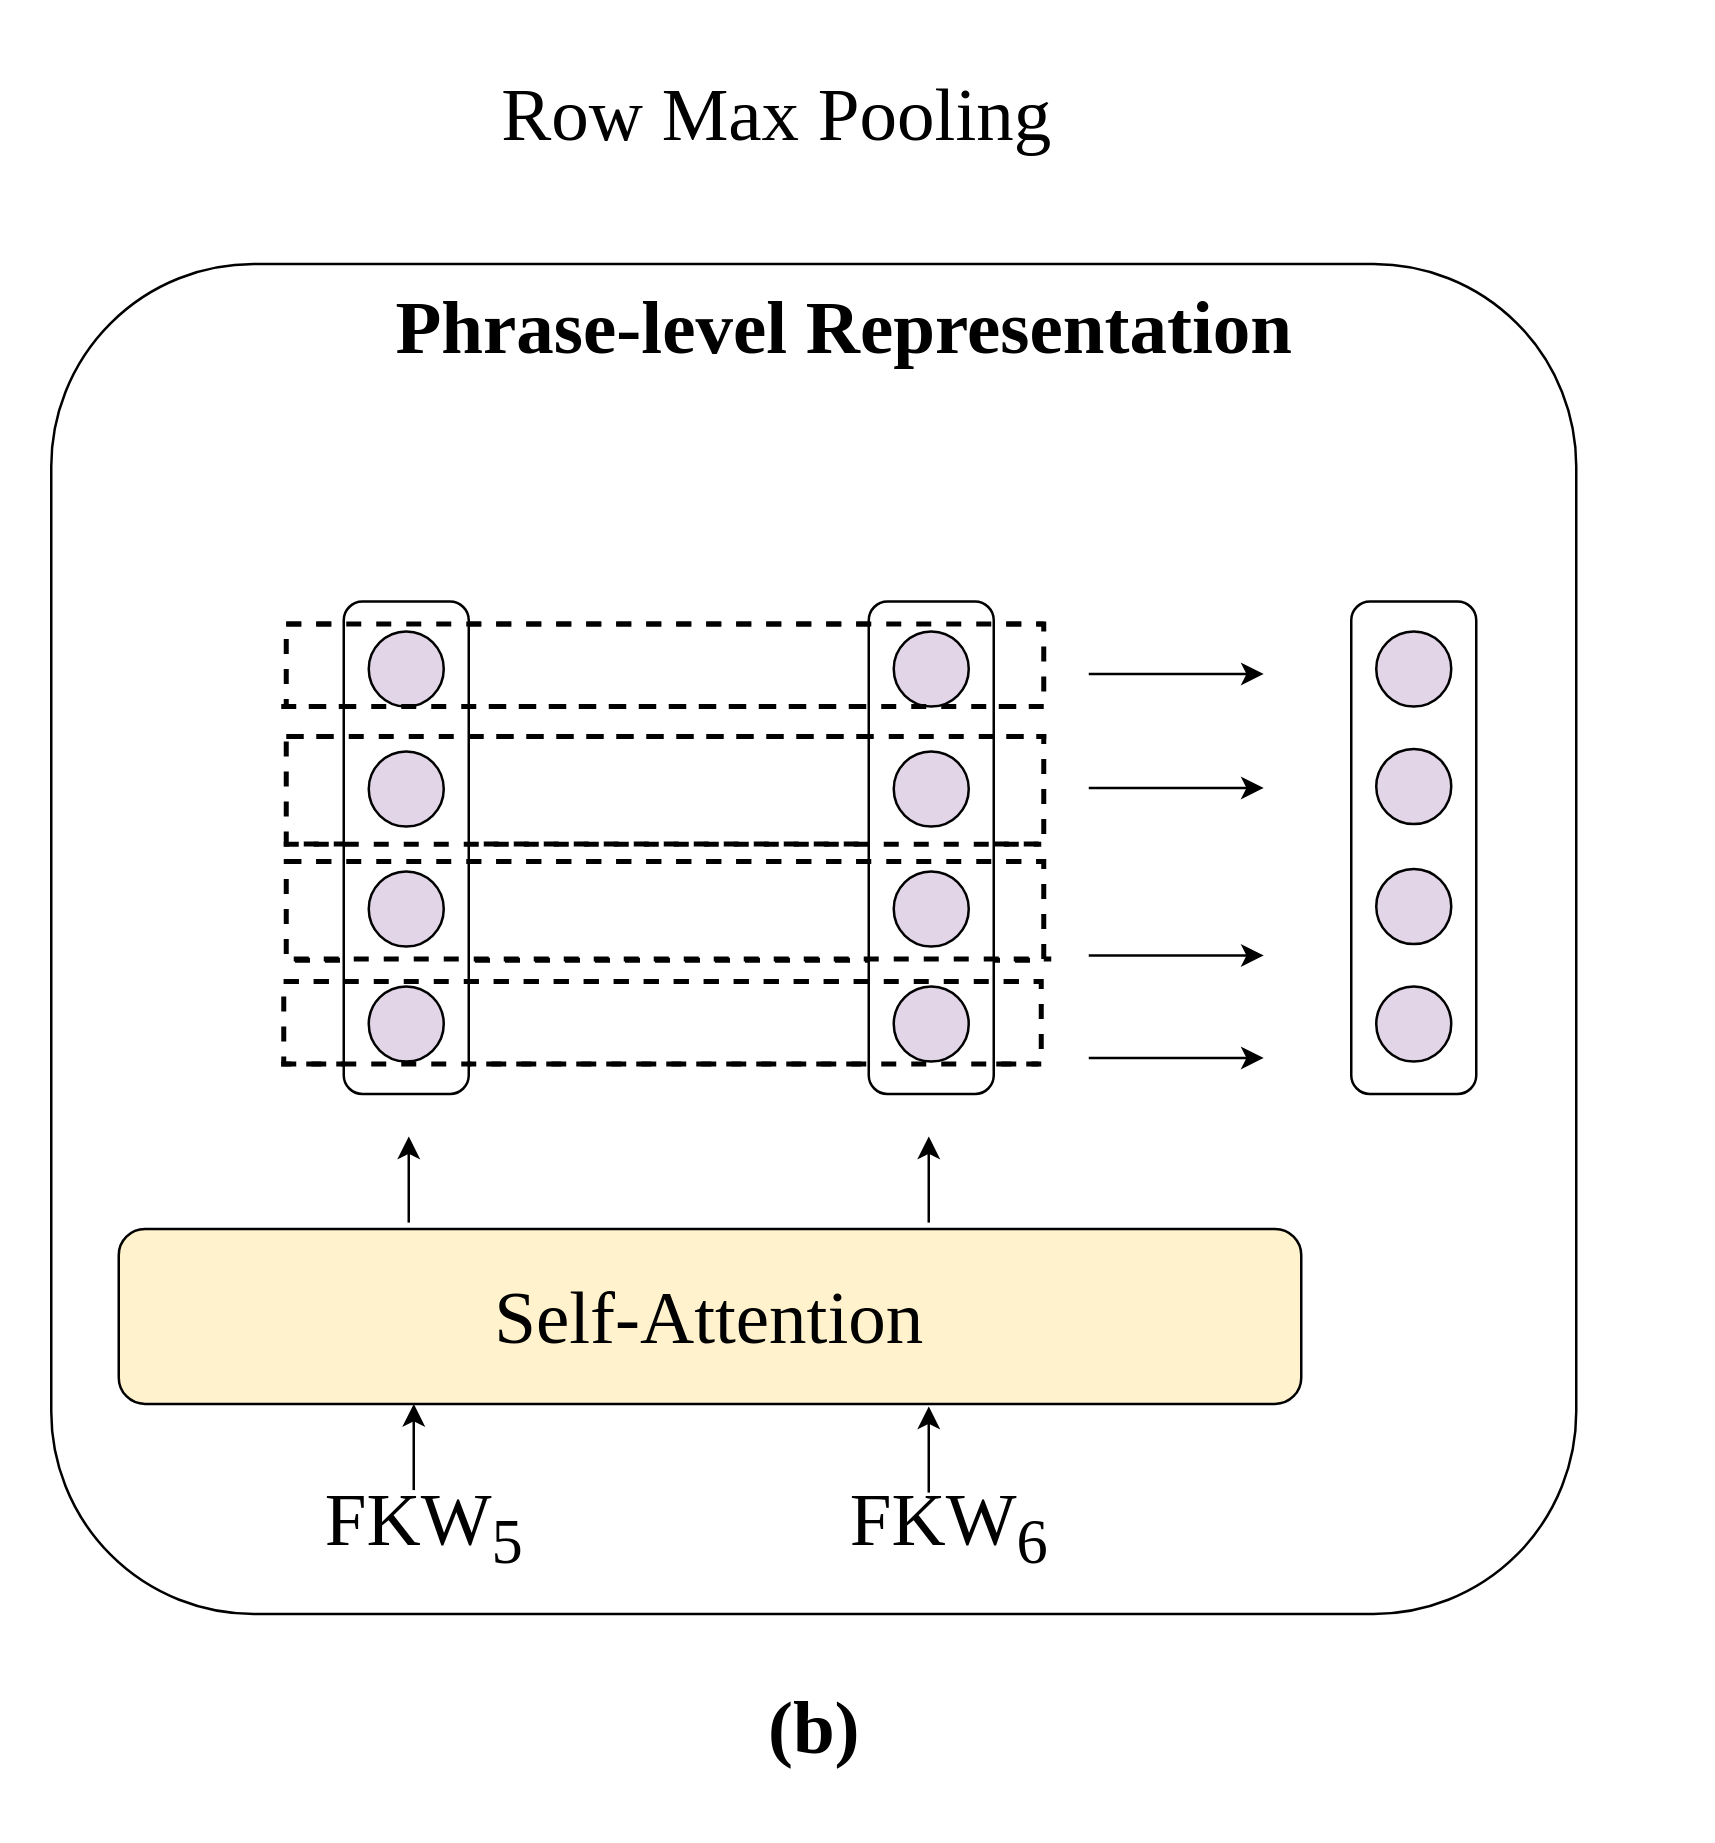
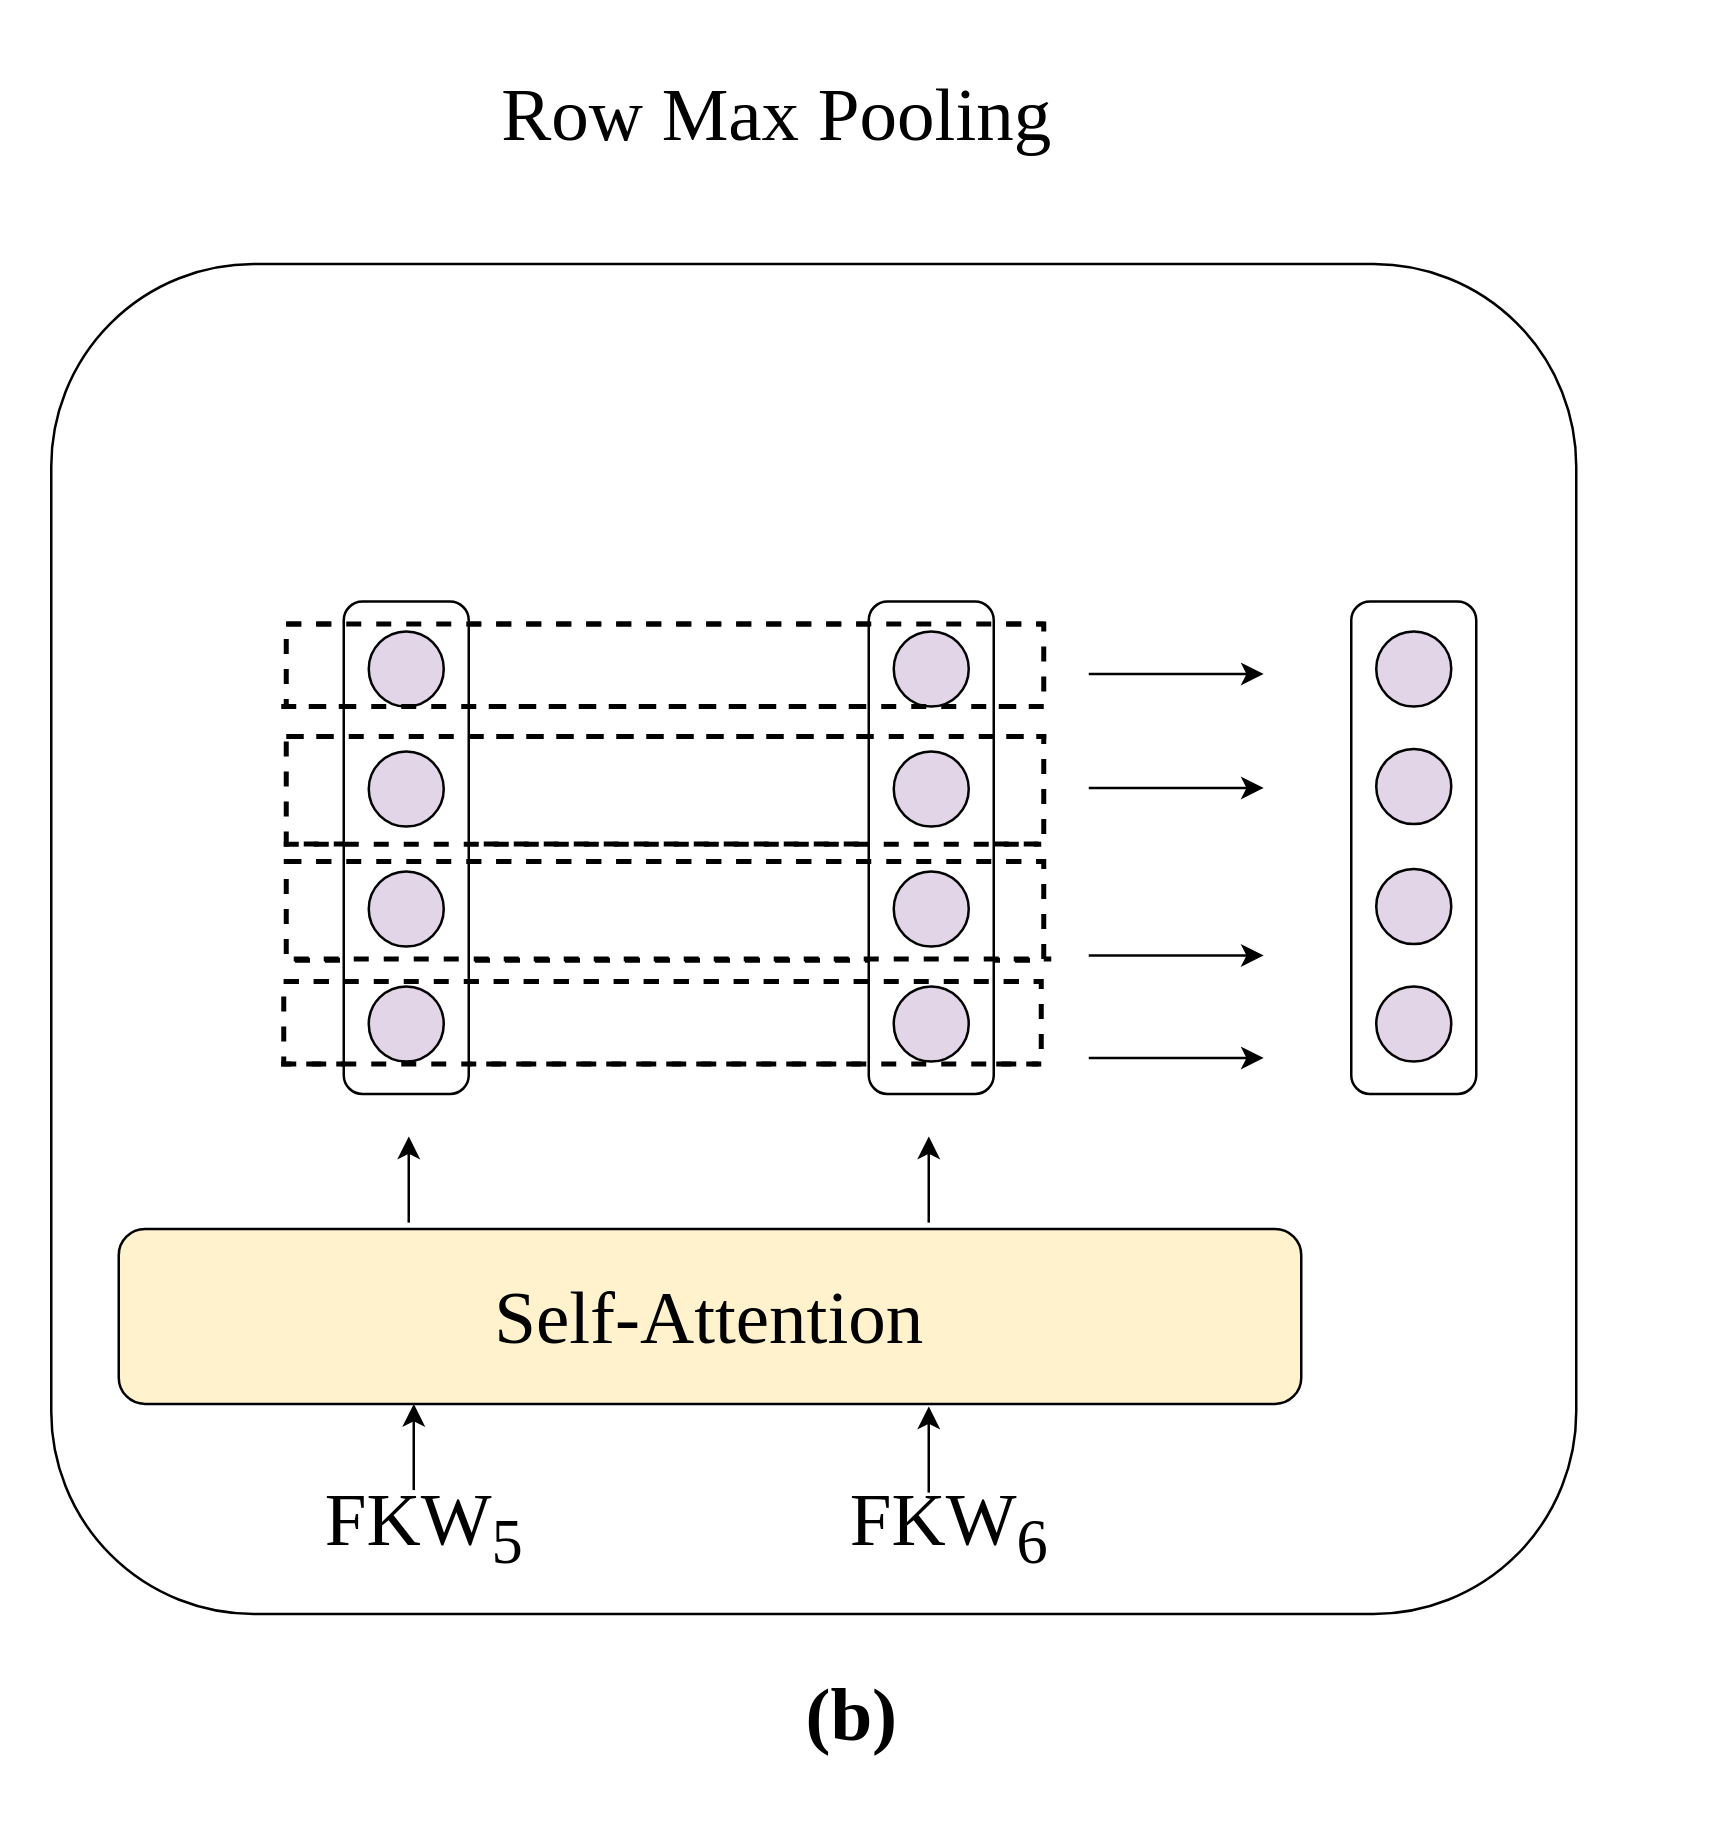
  <mxCell id="0" />
  <mxCell id="1" parent="0" />
  <mxCell id="2" value="" style="rounded=1;whiteSpace=wrap;html=1;container=0;" vertex="1" parent="1"><mxGeometry x="20" y="105" width="610" height="540" as="geometry" /></mxCell>
  <mxCell id="3" value="" style="rounded=0;whiteSpace=wrap;html=1;dashed=1;strokeWidth=2;container=0;" vertex="1" parent="1"><mxGeometry x="114" y="249" width="303" height="33" as="geometry" /></mxCell>
  <mxCell id="4" value="" style="rounded=0;whiteSpace=wrap;html=1;dashed=1;strokeWidth=2;container=0;" vertex="1" parent="1"><mxGeometry x="113" y="392" width="303" height="33" as="geometry" /></mxCell>
  <mxCell id="5" value="" style="rounded=0;whiteSpace=wrap;html=1;dashed=1;strokeWidth=2;container=0;" vertex="1" parent="1"><mxGeometry x="114" y="344" width="303" height="39.5" as="geometry" /></mxCell>
  <mxCell id="6" value="" style="rounded=0;whiteSpace=wrap;html=1;dashed=1;strokeWidth=2;container=0;" vertex="1" parent="1"><mxGeometry x="114" y="294" width="303" height="43" as="geometry" /></mxCell>
- <mxCell id="7" value="&lt;font face=&quot;Times New Roman&quot;&gt;&lt;span style=&quot;font-size: 30px;&quot;&gt;&lt;b&gt;(b)&lt;/b&gt;&lt;/span&gt;&lt;/font&gt;" style="text;html=1;align=center;verticalAlign=middle;resizable=0;points=[];autosize=1;strokeColor=none;fillColor=none;container=0;" vertex="1" parent="1"><mxGeometry x="295" y="665" width="60" height="50" as="geometry" /></mxCell>
+ <mxCell id="7" value="&lt;font face=&quot;Times New Roman&quot;&gt;&lt;span style=&quot;font-size: 30px;&quot;&gt;&lt;b&gt;(b)&lt;/b&gt;&lt;/span&gt;&lt;/font&gt;" style="text;html=1;align=center;verticalAlign=middle;resizable=0;points=[];autosize=1;strokeColor=none;fillColor=none;container=0;" vertex="1" parent="1"><mxGeometry x="310" y="660" width="60" height="50" as="geometry" /></mxCell>
  <mxCell id="8" value="&lt;font face=&quot;Times New Roman&quot; style=&quot;font-size: 30px;&quot;&gt;FKW&lt;sub&gt;5&lt;/sub&gt;&lt;/font&gt;" style="text;html=1;align=center;verticalAlign=middle;resizable=0;points=[];autosize=1;strokeColor=none;fillColor=none;container=0;" vertex="1" parent="1"><mxGeometry x="119" y="579.996" width="100" height="60" as="geometry" /></mxCell>
  <mxCell id="9" value="&lt;font style=&quot;font-size: 30px;&quot; face=&quot;Times New Roman&quot;&gt;Self-Attention&lt;/font&gt;" style="rounded=1;whiteSpace=wrap;html=1;fillColor=#fff2cc;strokeColor=#000000;container=0;" vertex="1" parent="1"><mxGeometry x="47" y="491" width="473" height="69.95" as="geometry" /></mxCell>
- <mxCell id="10" value="&lt;font style=&quot;font-size: 30px;&quot; face=&quot;Times New Roman&quot;&gt;&lt;b&gt;Phrase&lt;/b&gt;&lt;/font&gt;&lt;font face=&quot;Times New Roman&quot; style=&quot;font-size: 30px;&quot;&gt;&lt;b&gt;&lt;font style=&quot;font-size: 30px;&quot;&gt;-level&amp;nbsp;&lt;/font&gt;Representation&lt;/b&gt;&lt;/font&gt;" style="text;html=1;align=center;verticalAlign=middle;resizable=0;points=[];autosize=1;strokeColor=none;fillColor=none;container=0;" vertex="1" parent="1"><mxGeometry x="147" y="105" width="380" height="50" as="geometry" /></mxCell>
  <mxCell id="11" value="&lt;font face=&quot;Times New Roman&quot; style=&quot;font-size: 30px;&quot;&gt;FKW&lt;sub&gt;6&lt;/sub&gt;&lt;/font&gt;" style="text;html=1;align=center;verticalAlign=middle;resizable=0;points=[];autosize=1;strokeColor=none;fillColor=none;container=0;" vertex="1" parent="1"><mxGeometry x="329" y="579.996" width="100" height="60" as="geometry" /></mxCell>
  <mxCell id="12" value="&lt;font face=&quot;Times New Roman&quot; style=&quot;font-size: 30px;&quot;&gt;Row Max Pooling&lt;/font&gt;" style="text;html=1;align=center;verticalAlign=middle;resizable=0;points=[];autosize=1;strokeColor=none;fillColor=none;container=0;" vertex="1" parent="1"><mxGeometry x="190" y="20" width="240" height="50" as="geometry" /></mxCell>
  <mxCell id="13" value="" style="endArrow=classic;html=1;rounded=0;" edge="1" parent="1"><mxGeometry width="50" height="50" relative="1" as="geometry"><mxPoint x="165" y="595.44" as="sourcePoint" /><mxPoint x="165" y="560.95" as="targetPoint" /></mxGeometry></mxCell>
  <mxCell id="14" value="" style="endArrow=classic;html=1;rounded=0;" edge="1" parent="1"><mxGeometry width="50" height="50" relative="1" as="geometry"><mxPoint x="371" y="596.44" as="sourcePoint" /><mxPoint x="371" y="561.95" as="targetPoint" /></mxGeometry></mxCell>
  <mxCell id="15" value="" style="endArrow=classic;html=1;rounded=0;" edge="1" parent="1"><mxGeometry width="50" height="50" relative="1" as="geometry"><mxPoint x="371" y="488.44" as="sourcePoint" /><mxPoint x="371" y="453.95" as="targetPoint" /></mxGeometry></mxCell>
  <mxCell id="16" value="" style="endArrow=classic;html=1;rounded=0;" edge="1" parent="1"><mxGeometry width="50" height="50" relative="1" as="geometry"><mxPoint x="163" y="488.44" as="sourcePoint" /><mxPoint x="163" y="453.95" as="targetPoint" /></mxGeometry></mxCell>
  <mxCell id="17" value="" style="endArrow=classic;html=1;rounded=0;" edge="1" parent="1"><mxGeometry width="50" height="50" relative="1" as="geometry"><mxPoint x="435" y="269" as="sourcePoint" /><mxPoint x="505" y="269" as="targetPoint" /></mxGeometry></mxCell>
  <mxCell id="18" value="" style="endArrow=classic;html=1;rounded=0;" edge="1" parent="1"><mxGeometry width="50" height="50" relative="1" as="geometry"><mxPoint x="435" y="314.59" as="sourcePoint" /><mxPoint x="505" y="314.59" as="targetPoint" /></mxGeometry></mxCell>
  <mxCell id="19" value="" style="endArrow=classic;html=1;rounded=0;" edge="1" parent="1"><mxGeometry width="50" height="50" relative="1" as="geometry"><mxPoint x="435" y="381.59" as="sourcePoint" /><mxPoint x="505" y="381.59" as="targetPoint" /></mxGeometry></mxCell>
  <mxCell id="20" value="" style="endArrow=classic;html=1;rounded=0;" edge="1" parent="1"><mxGeometry width="50" height="50" relative="1" as="geometry"><mxPoint x="435" y="422.59" as="sourcePoint" /><mxPoint x="505" y="422.59" as="targetPoint" /></mxGeometry></mxCell>
  <mxCell id="21" value="" style="group" vertex="1" connectable="0" parent="1"><mxGeometry x="137" y="240" width="50" height="197" as="geometry" /></mxCell>
  <mxCell id="22" value="" style="rounded=1;whiteSpace=wrap;html=1;direction=west;rotation=90;container=0;" vertex="1" parent="21"><mxGeometry x="-73.5" y="73.5" width="197" height="50" as="geometry" /></mxCell>
  <mxCell id="23" value="" style="ellipse;whiteSpace=wrap;html=1;aspect=fixed;fillColor=#e1d5e7;direction=west;container=0;" vertex="1" parent="21"><mxGeometry x="10" y="12" width="30" height="30" as="geometry" /></mxCell>
  <mxCell id="24" value="" style="ellipse;whiteSpace=wrap;html=1;aspect=fixed;fillColor=#e1d5e7;direction=west;container=0;" vertex="1" parent="21"><mxGeometry x="10" y="60" width="30" height="30" as="geometry" /></mxCell>
  <mxCell id="25" value="" style="ellipse;whiteSpace=wrap;html=1;aspect=fixed;fillColor=#e1d5e7;direction=west;container=0;" vertex="1" parent="21"><mxGeometry x="10" y="108" width="30" height="30" as="geometry" /></mxCell>
  <mxCell id="26" value="" style="ellipse;whiteSpace=wrap;html=1;aspect=fixed;fillColor=#e1d5e7;direction=west;container=0;" vertex="1" parent="21"><mxGeometry x="10" y="154" width="30" height="30" as="geometry" /></mxCell>
  <mxCell id="27" value="" style="group" vertex="1" connectable="0" parent="1"><mxGeometry x="540" y="240" width="50" height="197" as="geometry" /></mxCell>
  <mxCell id="28" value="" style="rounded=1;whiteSpace=wrap;html=1;direction=west;rotation=90;container=0;" vertex="1" parent="27"><mxGeometry x="-73.5" y="73.5" width="197" height="50" as="geometry" /></mxCell>
  <mxCell id="29" value="" style="ellipse;whiteSpace=wrap;html=1;aspect=fixed;fillColor=#e1d5e7;direction=west;container=0;" vertex="1" parent="27"><mxGeometry x="10" y="12" width="30" height="30" as="geometry" /></mxCell>
  <mxCell id="30" value="" style="ellipse;whiteSpace=wrap;html=1;aspect=fixed;fillColor=#e1d5e7;direction=west;container=0;" vertex="1" parent="27"><mxGeometry x="10" y="59" width="30" height="30" as="geometry" /></mxCell>
  <mxCell id="31" value="" style="ellipse;whiteSpace=wrap;html=1;aspect=fixed;fillColor=#e1d5e7;direction=west;container=0;" vertex="1" parent="27"><mxGeometry x="10" y="107" width="30" height="30" as="geometry" /></mxCell>
  <mxCell id="32" value="" style="ellipse;whiteSpace=wrap;html=1;aspect=fixed;fillColor=#e1d5e7;direction=west;container=0;" vertex="1" parent="27"><mxGeometry x="10" y="154" width="30" height="30" as="geometry" /></mxCell>
  <mxCell id="33" value="" style="rounded=1;whiteSpace=wrap;html=1;direction=west;rotation=90;container=0;" vertex="1" parent="1"><mxGeometry x="273.5" y="313.5" width="197" height="50" as="geometry" /></mxCell>
  <mxCell id="34" value="" style="ellipse;whiteSpace=wrap;html=1;aspect=fixed;fillColor=#e1d5e7;direction=west;container=0;" vertex="1" parent="1"><mxGeometry x="357" y="252" width="30" height="30" as="geometry" /></mxCell>
  <mxCell id="35" value="" style="ellipse;whiteSpace=wrap;html=1;aspect=fixed;fillColor=#e1d5e7;direction=west;container=0;" vertex="1" parent="1"><mxGeometry x="357" y="300" width="30" height="30" as="geometry" /></mxCell>
  <mxCell id="36" value="" style="ellipse;whiteSpace=wrap;html=1;aspect=fixed;fillColor=#e1d5e7;direction=west;container=0;" vertex="1" parent="1"><mxGeometry x="357" y="348" width="30" height="30" as="geometry" /></mxCell>
  <mxCell id="37" value="" style="ellipse;whiteSpace=wrap;html=1;aspect=fixed;fillColor=#e1d5e7;direction=west;container=0;" vertex="1" parent="1"><mxGeometry x="357" y="394" width="30" height="30" as="geometry" /></mxCell>
  <mxCell id="38" value="" style="endArrow=none;dashed=1;html=1;rounded=0;strokeWidth=2;" edge="1" parent="1"><mxGeometry width="50" height="50" relative="1" as="geometry"><mxPoint x="114" y="249" as="sourcePoint" /><mxPoint x="417" y="249" as="targetPoint" /></mxGeometry></mxCell>
  <mxCell id="39" value="" style="endArrow=none;dashed=1;html=1;rounded=0;strokeWidth=2;" edge="1" parent="1"><mxGeometry width="50" height="50" relative="1" as="geometry"><mxPoint x="115" y="294" as="sourcePoint" /><mxPoint x="418" y="294" as="targetPoint" /></mxGeometry></mxCell>
  <mxCell id="40" value="" style="endArrow=none;dashed=1;html=1;rounded=0;strokeWidth=2;" edge="1" parent="1"><mxGeometry width="50" height="50" relative="1" as="geometry"><mxPoint x="113" y="337.08" as="sourcePoint" /><mxPoint x="416" y="337.08" as="targetPoint" /></mxGeometry></mxCell>
  <mxCell id="41" value="" style="endArrow=none;dashed=1;html=1;rounded=0;strokeWidth=2;" edge="1" parent="1"><mxGeometry width="50" height="50" relative="1" as="geometry"><mxPoint x="112" y="282" as="sourcePoint" /><mxPoint x="415" y="282" as="targetPoint" /></mxGeometry></mxCell>
  <mxCell id="42" value="" style="endArrow=none;dashed=1;html=1;rounded=0;strokeWidth=2;" edge="1" parent="1"><mxGeometry width="50" height="50" relative="1" as="geometry"><mxPoint x="114" y="344" as="sourcePoint" /><mxPoint x="417" y="344" as="targetPoint" /></mxGeometry></mxCell>
  <mxCell id="43" value="" style="endArrow=none;dashed=1;html=1;rounded=0;strokeWidth=2;" edge="1" parent="1"><mxGeometry width="50" height="50" relative="1" as="geometry"><mxPoint x="117" y="383" as="sourcePoint" /><mxPoint x="420" y="383" as="targetPoint" /></mxGeometry></mxCell>
  <mxCell id="44" value="" style="endArrow=none;dashed=1;html=1;rounded=0;strokeWidth=2;" edge="1" parent="1"><mxGeometry width="50" height="50" relative="1" as="geometry"><mxPoint x="113" y="392" as="sourcePoint" /><mxPoint x="416" y="392" as="targetPoint" /></mxGeometry></mxCell>
  <mxCell id="45" value="" style="endArrow=none;dashed=1;html=1;rounded=0;strokeWidth=2;" edge="1" parent="1"><mxGeometry width="50" height="50" relative="1" as="geometry"><mxPoint x="112" y="425" as="sourcePoint" /><mxPoint x="415" y="425" as="targetPoint" /></mxGeometry></mxCell>
